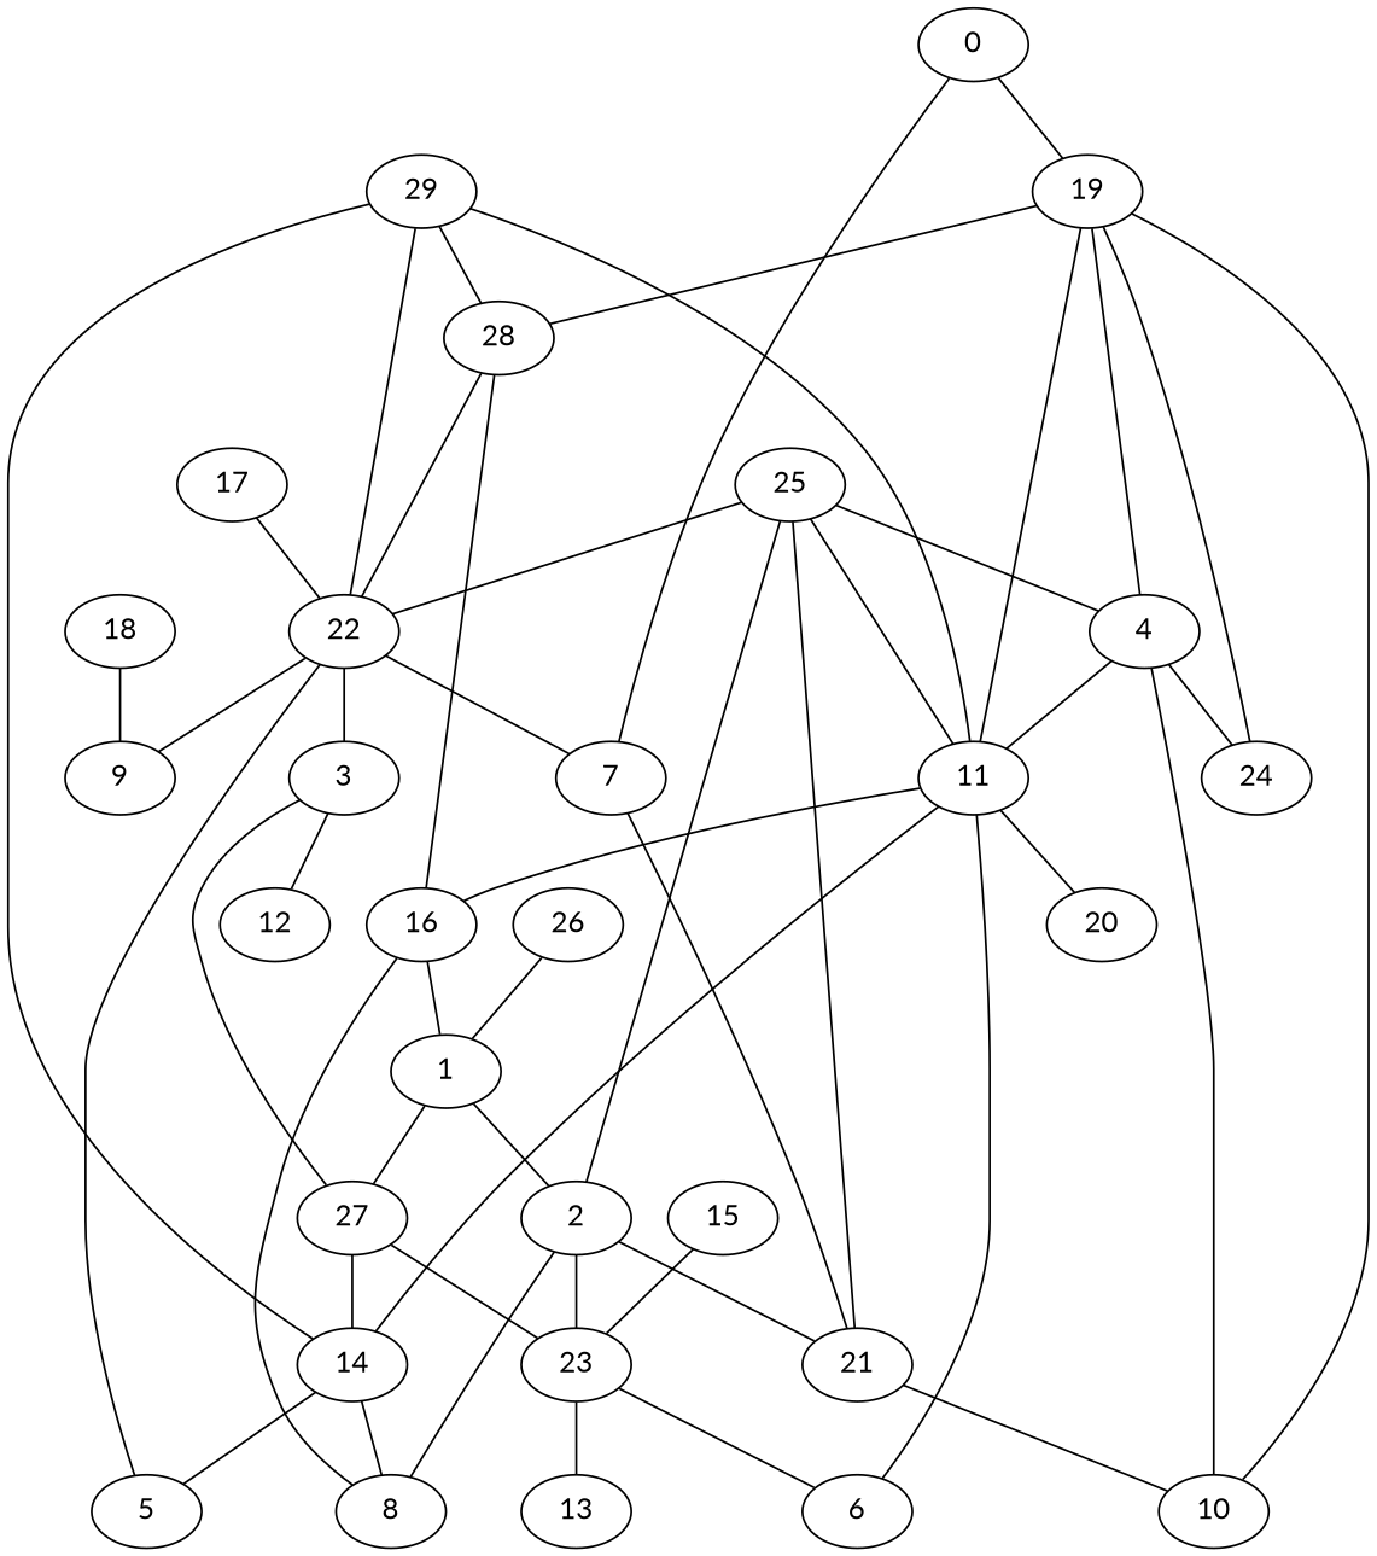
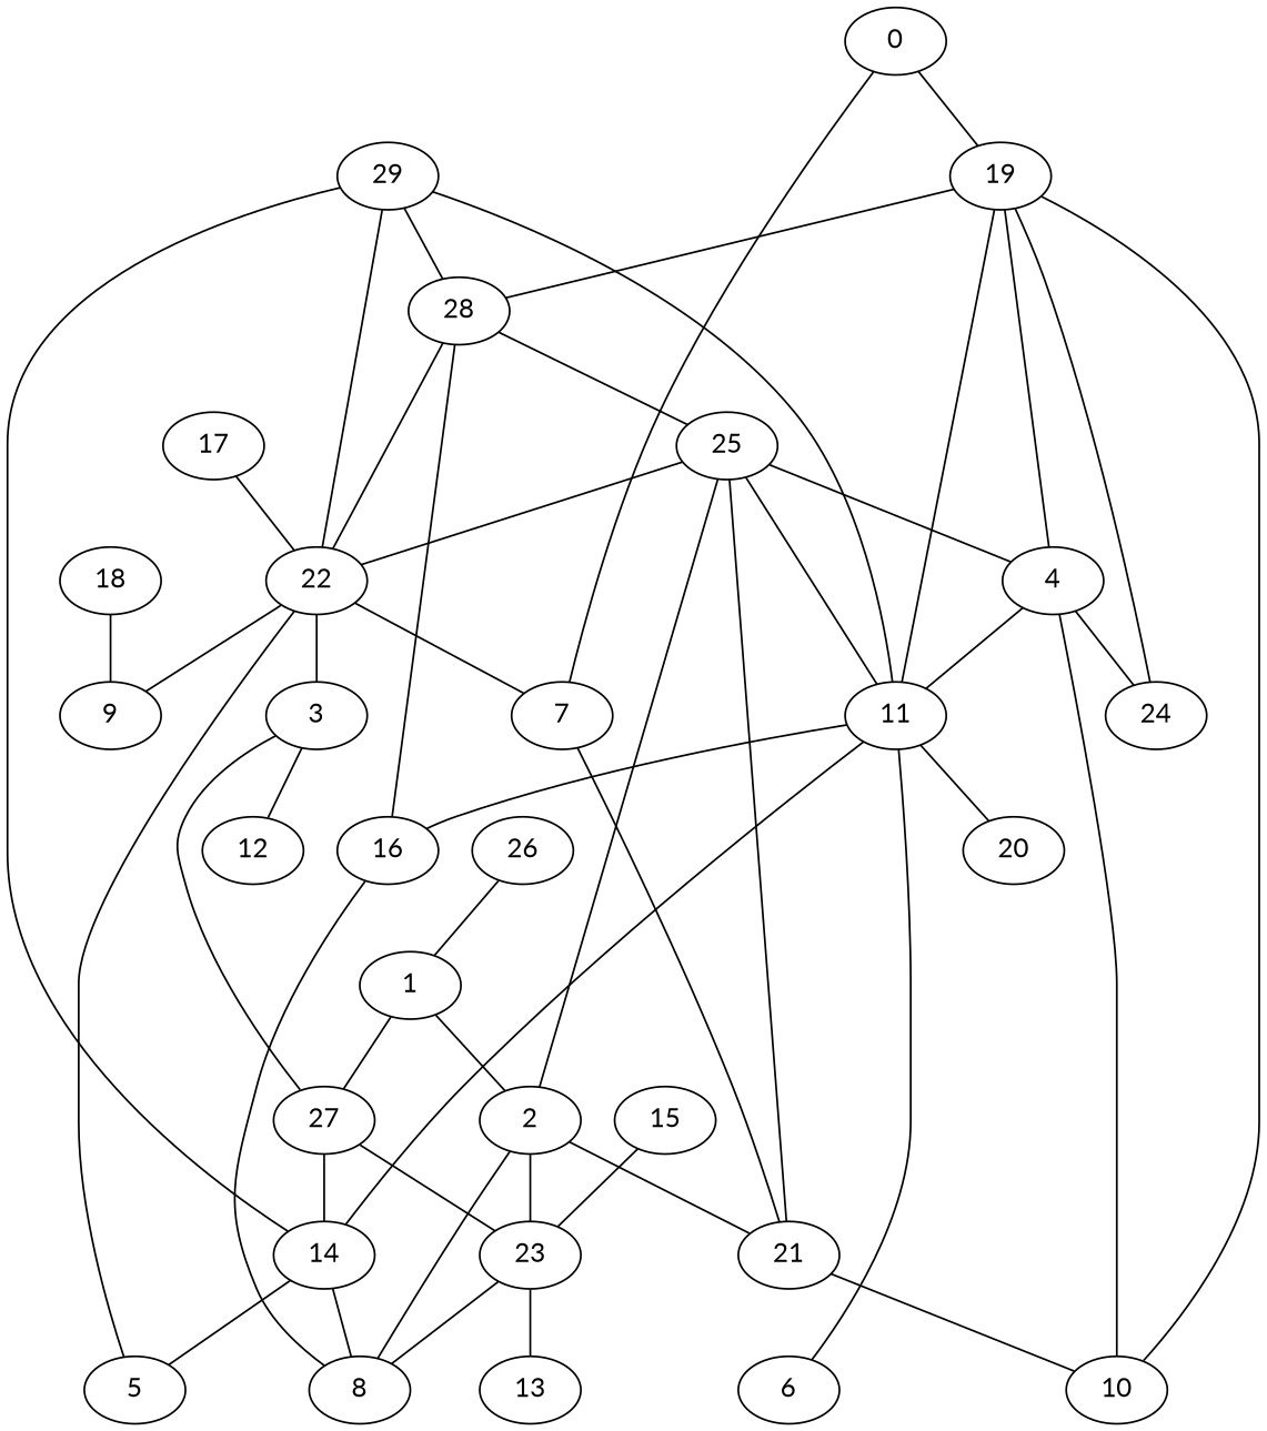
  graph {
    fontname=Lato
    node [fontname=Lato]
    edge [fontname=Lato]
    0
    19
    4
    28
    1
    2
    27
    8
    21
    23
    14
    10
    6
    13
    3
    12
    11
    24
    16
    20
    7
    5
    22
    9
    15
    17
    18
    25
    26
    29
    0 -- 19
    19 -- 4
    19 -- 28
    4 -- 10
    4 -- 11
    4 -- 24
    28 -- 16
    28 -- 22
+   28 -- 25
    1 -- 2
    1 -- 27
    2 -- 8
    2 -- 21
    2 -- 23
    27 -- 23
    27 -- 14
    21 -- 10
-   23 -- 6
+   23 -- 8
    23 -- 13
    14 -- 8
    14 -- 5
    10 -- 19
    6 -- 11
    3 -- 27
    3 -- 12
    11 -- 19
    11 -- 14
    11 -- 16
    11 -- 20
    24 -- 19
-   16 -- 1
    16 -- 8
    7 -- 0
    7 -- 21
    22 -- 3
    22 -- 7
    22 -- 5
    22 -- 9
    15 -- 23
    17 -- 22
    18 -- 9
    25 -- 4
    25 -- 2
    25 -- 21
    25 -- 11
    25 -- 22
    26 -- 1
    29 -- 28
    29 -- 14
    29 -- 11
    29 -- 22
  }
